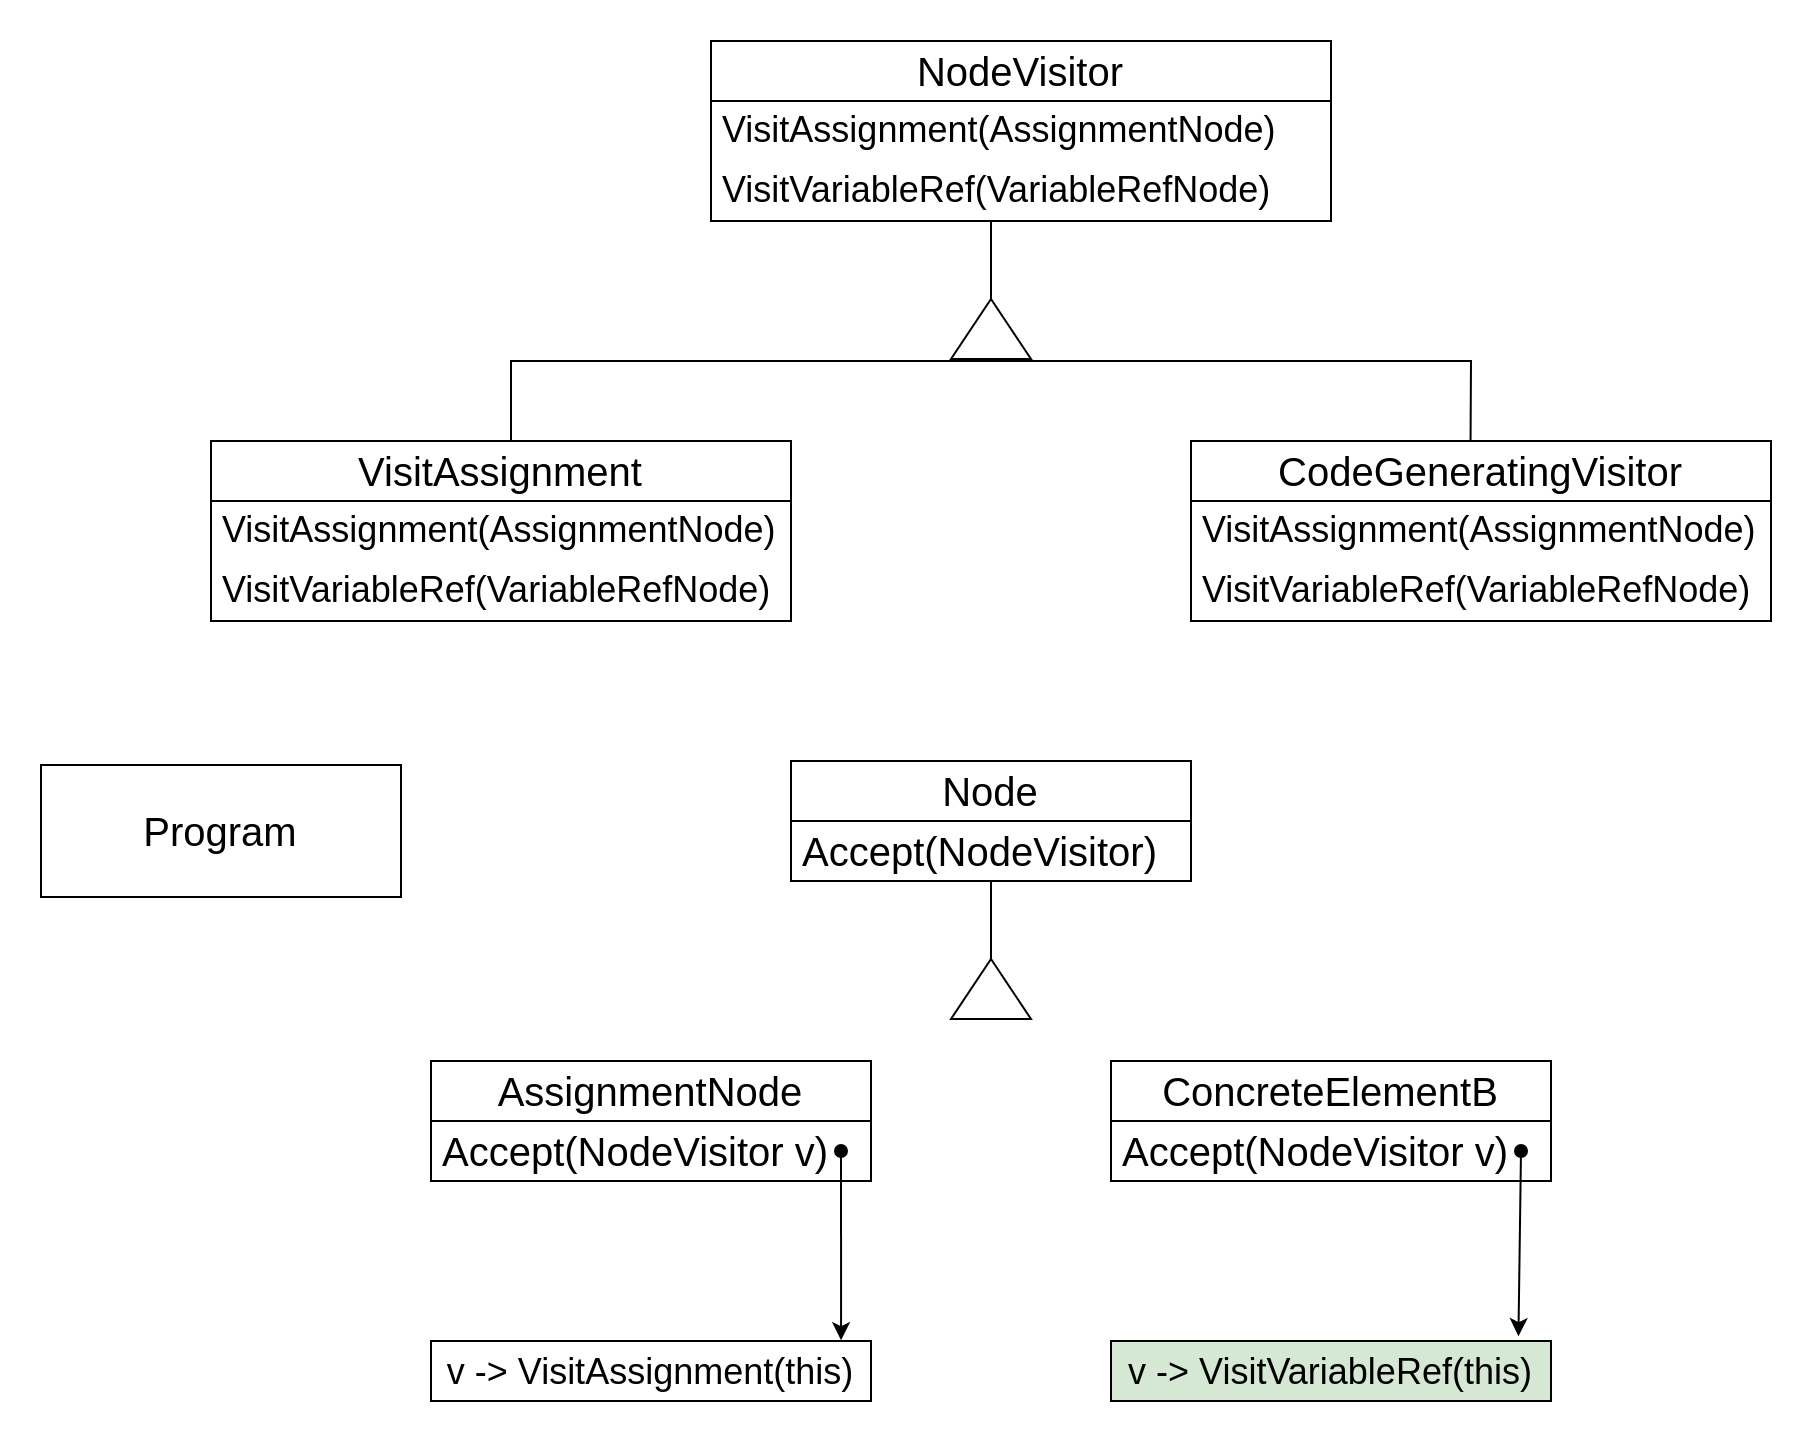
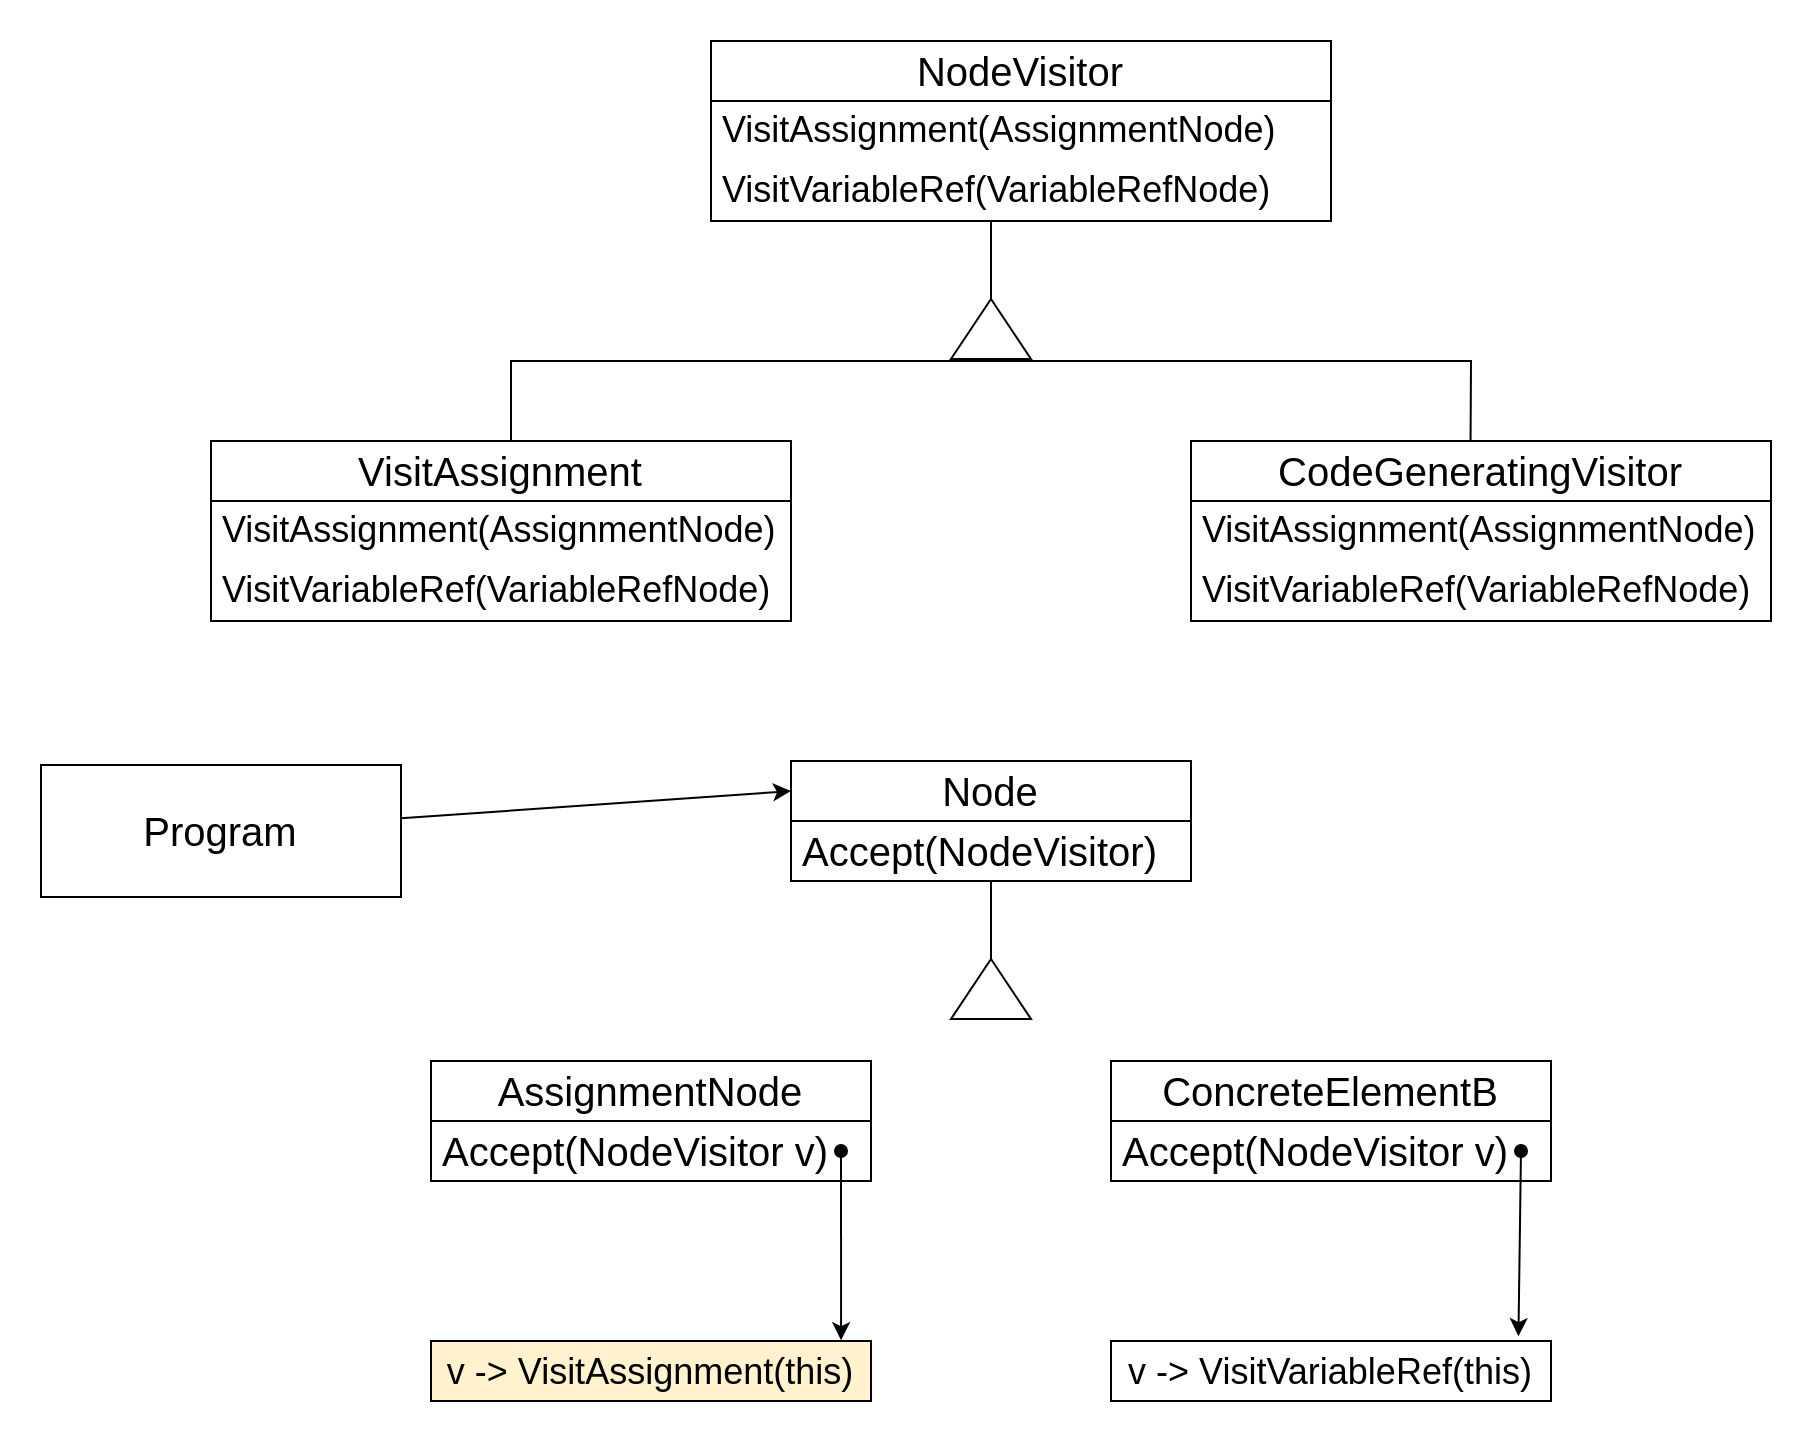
  <mxCell id="0" />
  <mxCell id="1" parent="0" />
  <mxCell id="2" value="NodeVisitor" style="swimlane;fontStyle=0;childLayout=stackLayout;horizontal=1;startSize=30;horizontalStack=0;resizeParent=1;resizeParentMax=0;resizeLast=0;collapsible=1;marginBottom=0;whiteSpace=wrap;html=1;fontSize=20;" parent="1" vertex="1"><mxGeometry x="355" y="20" width="310" height="90" as="geometry" /></mxCell>
  <mxCell id="3" value="&lt;font style=&quot;font-size: 18px;&quot;&gt;VisitAssignment(AssignmentNode)&lt;/font&gt;" style="text;strokeColor=none;fillColor=none;align=left;verticalAlign=middle;spacingLeft=4;spacingRight=4;overflow=hidden;points=[[0,0.5],[1,0.5]];portConstraint=eastwest;rotatable=0;whiteSpace=wrap;html=1;" parent="2" vertex="1"><mxGeometry y="30" width="310" height="30" as="geometry" /></mxCell>
  <mxCell id="4" value="&lt;font style=&quot;font-size: 18px;&quot;&gt;VisitVariableRef(VariableRefNode)&lt;/font&gt;" style="text;strokeColor=none;fillColor=none;align=left;verticalAlign=middle;spacingLeft=4;spacingRight=4;overflow=hidden;points=[[0,0.5],[1,0.5]];portConstraint=eastwest;rotatable=0;whiteSpace=wrap;html=1;" parent="2" vertex="1"><mxGeometry y="60" width="310" height="30" as="geometry" /></mxCell>
  <mxCell id="5" value="VisitAssignment" style="swimlane;fontStyle=0;childLayout=stackLayout;horizontal=1;startSize=30;horizontalStack=0;resizeParent=1;resizeParentMax=0;resizeLast=0;collapsible=1;marginBottom=0;whiteSpace=wrap;html=1;fontSize=20;" parent="1" vertex="1"><mxGeometry x="105" y="220" width="290" height="90" as="geometry" /></mxCell>
  <mxCell id="6" value="&lt;span style=&quot;font-size: 18px;&quot;&gt;VisitAssignment(AssignmentNode)&lt;/span&gt;" style="text;strokeColor=none;fillColor=none;align=left;verticalAlign=middle;spacingLeft=4;spacingRight=4;overflow=hidden;points=[[0,0.5],[1,0.5]];portConstraint=eastwest;rotatable=0;whiteSpace=wrap;html=1;" parent="5" vertex="1"><mxGeometry y="30" width="290" height="30" as="geometry" /></mxCell>
  <mxCell id="7" value="&lt;span style=&quot;font-size: 18px;&quot;&gt;VisitVariableRef(VariableRefNode)&lt;/span&gt;" style="text;strokeColor=none;fillColor=none;align=left;verticalAlign=middle;spacingLeft=4;spacingRight=4;overflow=hidden;points=[[0,0.5],[1,0.5]];portConstraint=eastwest;rotatable=0;whiteSpace=wrap;html=1;" parent="5" vertex="1"><mxGeometry y="60" width="290" height="30" as="geometry" /></mxCell>
  <mxCell id="8" value="CodeGeneratingVisitor" style="swimlane;fontStyle=0;childLayout=stackLayout;horizontal=1;startSize=30;horizontalStack=0;resizeParent=1;resizeParentMax=0;resizeLast=0;collapsible=1;marginBottom=0;whiteSpace=wrap;html=1;fontSize=20;" parent="1" vertex="1"><mxGeometry x="595" y="220" width="290" height="90" as="geometry" /></mxCell>
  <mxCell id="9" value="&lt;span style=&quot;font-size: 18px;&quot;&gt;VisitAssignment(AssignmentNode)&lt;/span&gt;" style="text;strokeColor=none;fillColor=none;align=left;verticalAlign=middle;spacingLeft=4;spacingRight=4;overflow=hidden;points=[[0,0.5],[1,0.5]];portConstraint=eastwest;rotatable=0;whiteSpace=wrap;html=1;" parent="8" vertex="1"><mxGeometry y="30" width="290" height="30" as="geometry" /></mxCell>
  <mxCell id="10" value="&lt;span style=&quot;font-size: 18px;&quot;&gt;VisitVariableRef(VariableRefNode)&lt;/span&gt;" style="text;strokeColor=none;fillColor=none;align=left;verticalAlign=middle;spacingLeft=4;spacingRight=4;overflow=hidden;points=[[0,0.5],[1,0.5]];portConstraint=eastwest;rotatable=0;whiteSpace=wrap;html=1;" parent="8" vertex="1"><mxGeometry y="60" width="290" height="30" as="geometry" /></mxCell>
  <mxCell id="11" value="" style="endArrow=none;html=1;fontSize=20;entryX=0.482;entryY=-0.002;entryDx=0;entryDy=0;rounded=0;entryPerimeter=0;" parent="1" target="8" edge="1"><mxGeometry width="50" height="50" relative="1" as="geometry"><mxPoint x="255" y="220" as="sourcePoint" /><mxPoint x="725" y="220" as="targetPoint" /><Array as="points"><mxPoint x="255" y="180" /><mxPoint x="735" y="180" /></Array></mxGeometry></mxCell>
  <mxCell id="12" style="edgeStyle=none;rounded=0;html=1;fontSize=20;endArrow=none;endFill=0;" parent="1" source="13" edge="1"><mxGeometry relative="1" as="geometry"><mxPoint x="495" y="110" as="targetPoint" /></mxGeometry></mxCell>
  <mxCell id="13" value="" style="triangle;whiteSpace=wrap;html=1;fontSize=20;rotation=-90;" parent="1" vertex="1"><mxGeometry x="480" y="144" width="30" height="40" as="geometry" /></mxCell>
  <mxCell id="14" value="Node" style="swimlane;fontStyle=0;childLayout=stackLayout;horizontal=1;startSize=30;horizontalStack=0;resizeParent=1;resizeParentMax=0;resizeLast=0;collapsible=1;marginBottom=0;whiteSpace=wrap;html=1;fontSize=20;" parent="1" vertex="1"><mxGeometry x="395" y="380" width="200" height="60" as="geometry" /></mxCell>
  <mxCell id="15" value="Accept(NodeVisitor)" style="text;strokeColor=none;fillColor=none;align=left;verticalAlign=middle;spacingLeft=4;spacingRight=4;overflow=hidden;points=[[0,0.5],[1,0.5]];portConstraint=eastwest;rotatable=0;whiteSpace=wrap;html=1;fontSize=20;" parent="14" vertex="1"><mxGeometry y="30" width="200" height="30" as="geometry" /></mxCell>
  <mxCell id="16" value="&lt;span style=&quot;text-align: left;&quot;&gt;&lt;font style=&quot;font-size: 20px;&quot;&gt;AssignmentNode&lt;/font&gt;&lt;/span&gt;" style="swimlane;fontStyle=0;childLayout=stackLayout;horizontal=1;startSize=30;horizontalStack=0;resizeParent=1;resizeParentMax=0;resizeLast=0;collapsible=1;marginBottom=0;whiteSpace=wrap;html=1;fontSize=20;" parent="1" vertex="1"><mxGeometry x="215" y="530" width="220" height="60" as="geometry" /></mxCell>
  <mxCell id="17" value="Accept(NodeVisitor v)" style="text;strokeColor=none;fillColor=none;align=left;verticalAlign=middle;spacingLeft=4;spacingRight=4;overflow=hidden;points=[[0,0.5],[1,0.5]];portConstraint=eastwest;rotatable=0;whiteSpace=wrap;html=1;fontSize=20;" parent="16" vertex="1"><mxGeometry y="30" width="220" height="30" as="geometry" /></mxCell>
  <mxCell id="18" value="ConcreteElementB" style="swimlane;fontStyle=0;childLayout=stackLayout;horizontal=1;startSize=30;horizontalStack=0;resizeParent=1;resizeParentMax=0;resizeLast=0;collapsible=1;marginBottom=0;whiteSpace=wrap;html=1;fontSize=20;" parent="1" vertex="1"><mxGeometry x="555" y="530" width="220" height="60" as="geometry" /></mxCell>
  <mxCell id="19" value="Accept(NodeVisitor v)" style="text;strokeColor=none;fillColor=none;align=left;verticalAlign=middle;spacingLeft=4;spacingRight=4;overflow=hidden;points=[[0,0.5],[1,0.5]];portConstraint=eastwest;rotatable=0;whiteSpace=wrap;html=1;fontSize=20;" parent="18" vertex="1"><mxGeometry y="30" width="220" height="30" as="geometry" /></mxCell>
  <mxCell id="20" style="edgeStyle=none;rounded=0;html=1;fontSize=20;endArrow=none;endFill=0;" parent="1" source="21" edge="1"><mxGeometry relative="1" as="geometry"><mxPoint x="495" y="440" as="targetPoint" /></mxGeometry></mxCell>
  <mxCell id="21" value="" style="triangle;whiteSpace=wrap;html=1;fontSize=20;rotation=-90;" parent="1" vertex="1"><mxGeometry x="480" y="474" width="30" height="40" as="geometry" /></mxCell>
+ <mxCell id="22" style="edgeStyle=none;rounded=0;html=1;entryX=0;entryY=0.25;entryDx=0;entryDy=0;fontSize=20;endArrow=classic;endFill=1;" parent="1" source="23" target="14" edge="1"><mxGeometry relative="1" as="geometry" /></mxCell>
  <mxCell id="23" value="Program" style="rounded=0;whiteSpace=wrap;html=1;fontSize=20;" parent="1" vertex="1"><mxGeometry x="20" y="382" width="180" height="66" as="geometry" /></mxCell>
- <mxCell id="24" value="&lt;span style=&quot;font-size: 18px; text-align: left;&quot;&gt;v -&amp;gt; VisitAssignment(this)&lt;/span&gt;" style="rounded=0;whiteSpace=wrap;html=1;fontSize=20;" parent="1" vertex="1"><mxGeometry x="215" y="670" width="220" height="30" as="geometry" /></mxCell>
- <mxCell id="25" value="&lt;span style=&quot;font-size: 18px; text-align: left;&quot;&gt;v -&amp;gt; VisitVariableRef(this)&lt;/span&gt;" style="rounded=0;whiteSpace=wrap;html=1;fontSize=20;fillColor=#d5e8d4;" parent="1" vertex="1"><mxGeometry x="555" y="670" width="220" height="30" as="geometry" /></mxCell>
+ <mxCell id="24" value="&lt;span style=&quot;font-size: 18px; text-align: left;&quot;&gt;v -&amp;gt; VisitAssignment(this)&lt;/span&gt;" style="rounded=0;whiteSpace=wrap;html=1;fontSize=20;fillColor=#fff2cc;" parent="1" vertex="1"><mxGeometry x="215" y="670" width="220" height="30" as="geometry" /></mxCell>
+ <mxCell id="25" value="&lt;span style=&quot;font-size: 18px; text-align: left;&quot;&gt;v -&amp;gt; VisitVariableRef(this)&lt;/span&gt;" style="rounded=0;whiteSpace=wrap;html=1;fontSize=20;" parent="1" vertex="1"><mxGeometry x="555" y="670" width="220" height="30" as="geometry" /></mxCell>
  <mxCell id="26" value="" style="endArrow=classic;html=1;rounded=0;fontSize=12;entryX=0.932;entryY=-0.013;entryDx=0;entryDy=0;entryPerimeter=0;startArrow=oval;startFill=1;" parent="1" target="24" edge="1"><mxGeometry width="50" height="50" relative="1" as="geometry"><mxPoint x="420" y="575" as="sourcePoint" /><mxPoint x="405" y="480" as="targetPoint" /></mxGeometry></mxCell>
  <mxCell id="27" value="" style="endArrow=classic;html=1;rounded=0;fontSize=12;entryX=0.926;entryY=-0.08;entryDx=0;entryDy=0;entryPerimeter=0;startArrow=oval;startFill=1;" parent="1" target="25" edge="1"><mxGeometry width="50" height="50" relative="1" as="geometry"><mxPoint x="760" y="575" as="sourcePoint" /><mxPoint x="718.34" y="670.03" as="targetPoint" /></mxGeometry></mxCell>
